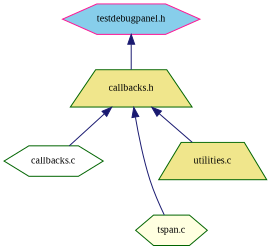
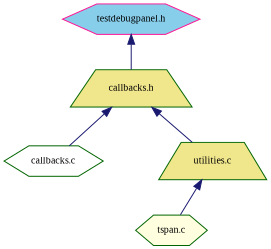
  digraph {
    fontname="Liberation Serif"
    node [color=darkgreen fillcolor=khaki fontname="Liberation Serif" fontsize=10 shape=hexagon style=filled]
    edge [color=midnightblue dir=back fontname="Liberation Serif" fontsize=10 labelfontname=Helvetica labelfontsize=10 style=solid]
    n1 [color=deeppink fillcolor=skyblue fontcolor=black height=0.2 label="testdebugpanel.h" width=0.4]
    n2 [height=0.2 label="callbacks.h" shape=trapezium width=0.4]
    n3 [fillcolor=white height=0.2 label="callbacks.c" width=0.4]
    n4 [fillcolor=lightyellow height=0.2 label="tspan.c" width=0.4]
    n5 [height=0.2 label="utilities.c" shape=trapezium width=0.4]
    n1 -> n2
    n2 -> n3
-   n2 -> n4
+   n5 -> n4
    n2 -> n5
  }
